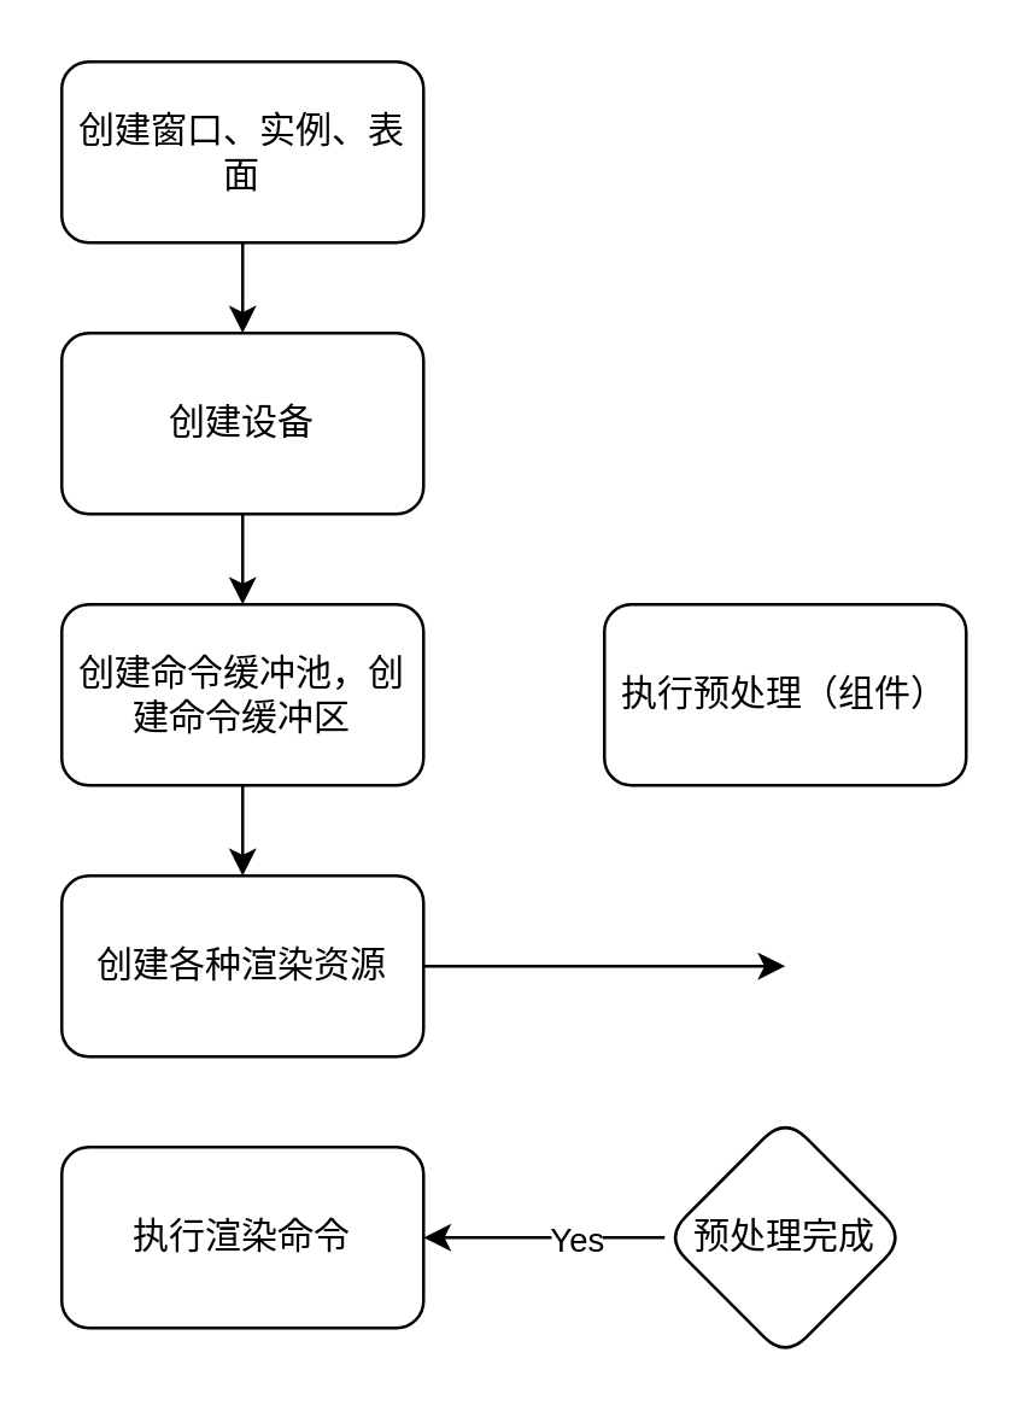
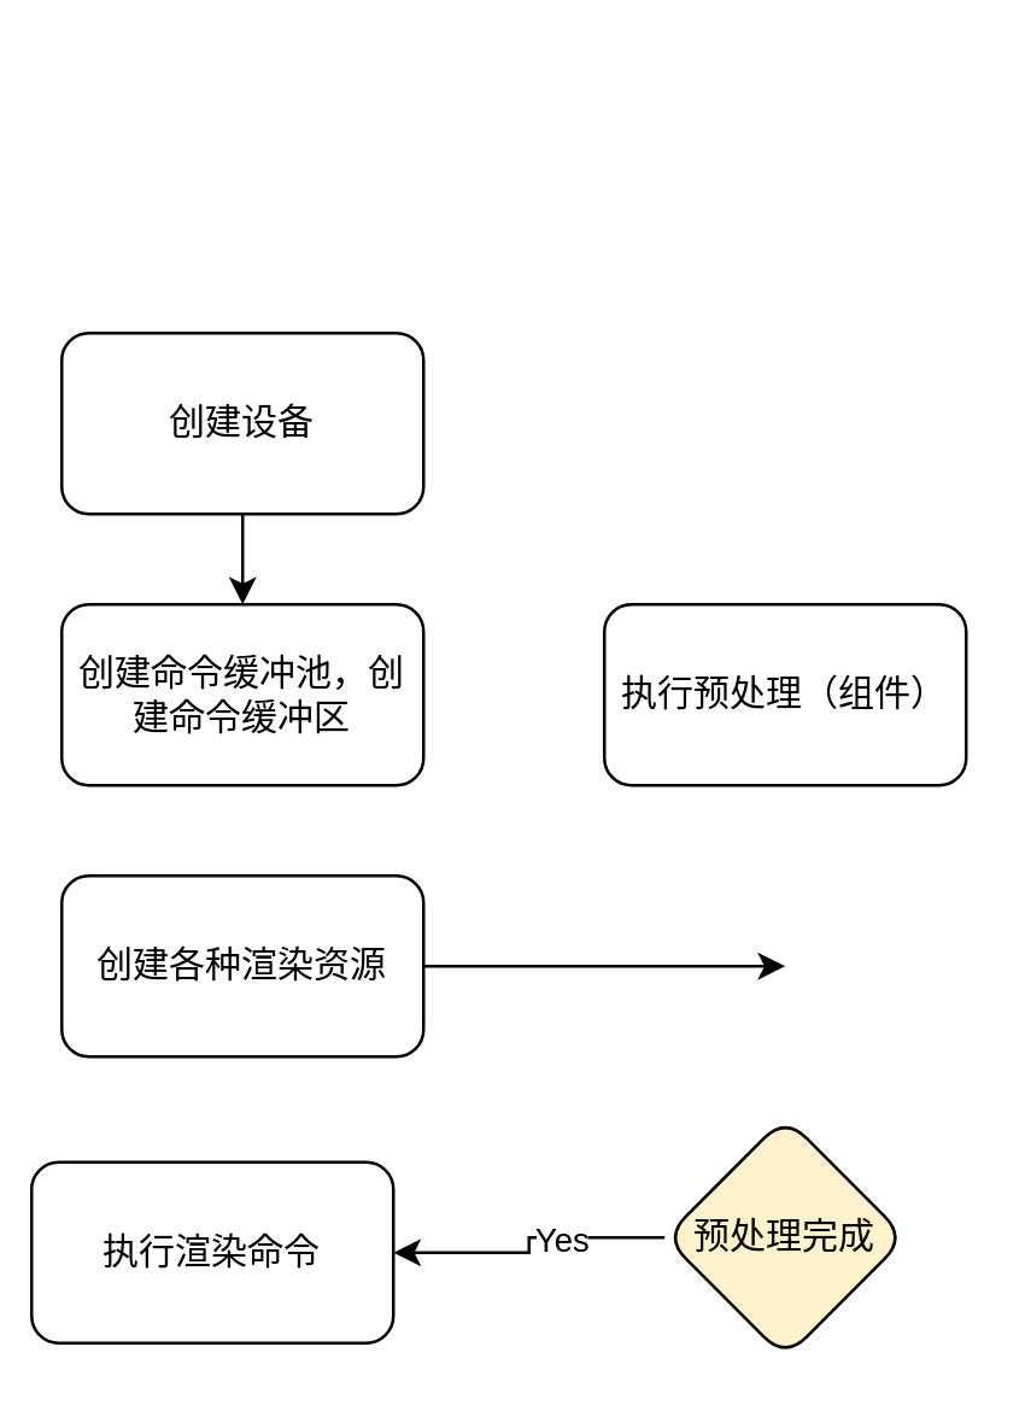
  <mxCell id="0" />
  <mxCell id="1" parent="0" />
- <mxCell id="2" value="" style="edgeStyle=orthogonalEdgeStyle;rounded=0;orthogonalLoop=1;jettySize=auto;html=1;" edge="1" parent="1" source="3" target="5"><mxGeometry relative="1" as="geometry" /></mxCell>
- <mxCell id="3" value="创建窗口、实例、表面" style="rounded=1;whiteSpace=wrap;html=1;" vertex="1" parent="1"><mxGeometry x="20" y="20" width="120" height="60" as="geometry" /></mxCell>
  <mxCell id="4" value="" style="edgeStyle=orthogonalEdgeStyle;rounded=0;orthogonalLoop=1;jettySize=auto;html=1;" edge="1" parent="1" source="5" target="7"><mxGeometry relative="1" as="geometry" /></mxCell>
  <mxCell id="5" value="创建设备" style="rounded=1;whiteSpace=wrap;html=1;" vertex="1" parent="1"><mxGeometry x="20" y="110" width="120" height="60" as="geometry" /></mxCell>
- <mxCell id="6" value="" style="edgeStyle=orthogonalEdgeStyle;rounded=0;orthogonalLoop=1;jettySize=auto;html=1;" edge="1" parent="1" source="7" target="9"><mxGeometry relative="1" as="geometry" /></mxCell>
  <mxCell id="7" value="创建命令缓冲池，创建命令缓冲区" style="rounded=1;whiteSpace=wrap;html=1;" vertex="1" parent="1"><mxGeometry x="20" y="200" width="120" height="60" as="geometry" /></mxCell>
  <mxCell id="8" style="edgeStyle=orthogonalEdgeStyle;rounded=0;orthogonalLoop=1;jettySize=auto;html=1;" edge="1" parent="1" source="9"><mxGeometry relative="1" as="geometry"><mxPoint x="260" y="320" as="targetPoint" /></mxGeometry></mxCell>
  <mxCell id="9" value="创建各种渲染资源" style="rounded=1;whiteSpace=wrap;html=1;" vertex="1" parent="1"><mxGeometry x="20" y="290" width="120" height="60" as="geometry" /></mxCell>
  <mxCell id="10" value="执行预处理（组件）" style="rounded=1;whiteSpace=wrap;html=1;" vertex="1" parent="1"><mxGeometry x="200" y="200" width="120" height="60" as="geometry" /></mxCell>
- <mxCell id="11" value="执行渲染命令" style="rounded=1;whiteSpace=wrap;html=1;" vertex="1" parent="1"><mxGeometry x="20" y="380" width="120" height="60" as="geometry" /></mxCell>
+ <mxCell id="11" value="执行渲染命令" style="rounded=1;whiteSpace=wrap;html=1;" vertex="1" parent="1"><mxGeometry x="10" y="385" width="120" height="60" as="geometry" /></mxCell>
  <mxCell id="12" style="edgeStyle=orthogonalEdgeStyle;rounded=0;orthogonalLoop=1;jettySize=auto;html=1;entryX=1;entryY=0.5;entryDx=0;entryDy=0;" edge="1" parent="1" source="14" target="11"><mxGeometry relative="1" as="geometry"><mxPoint x="140" y="390" as="targetPoint" /></mxGeometry></mxCell>
  <mxCell id="13" value="Yes" style="edgeLabel;html=1;align=center;verticalAlign=middle;resizable=0;points=[];" vertex="1" connectable="0" parent="12"><mxGeometry x="-0.254" relative="1" as="geometry"><mxPoint as="offset" /></mxGeometry></mxCell>
- <mxCell id="14" value="预处理完成" style="rhombus;whiteSpace=wrap;html=1;rounded=1;" vertex="1" parent="1"><mxGeometry x="220" y="370" width="80" height="80" as="geometry" /></mxCell>
+ <mxCell id="14" value="预处理完成" style="rhombus;whiteSpace=wrap;html=1;rounded=1;fillColor=#fff2cc;" vertex="1" parent="1"><mxGeometry x="220" y="370" width="80" height="80" as="geometry" /></mxCell>
